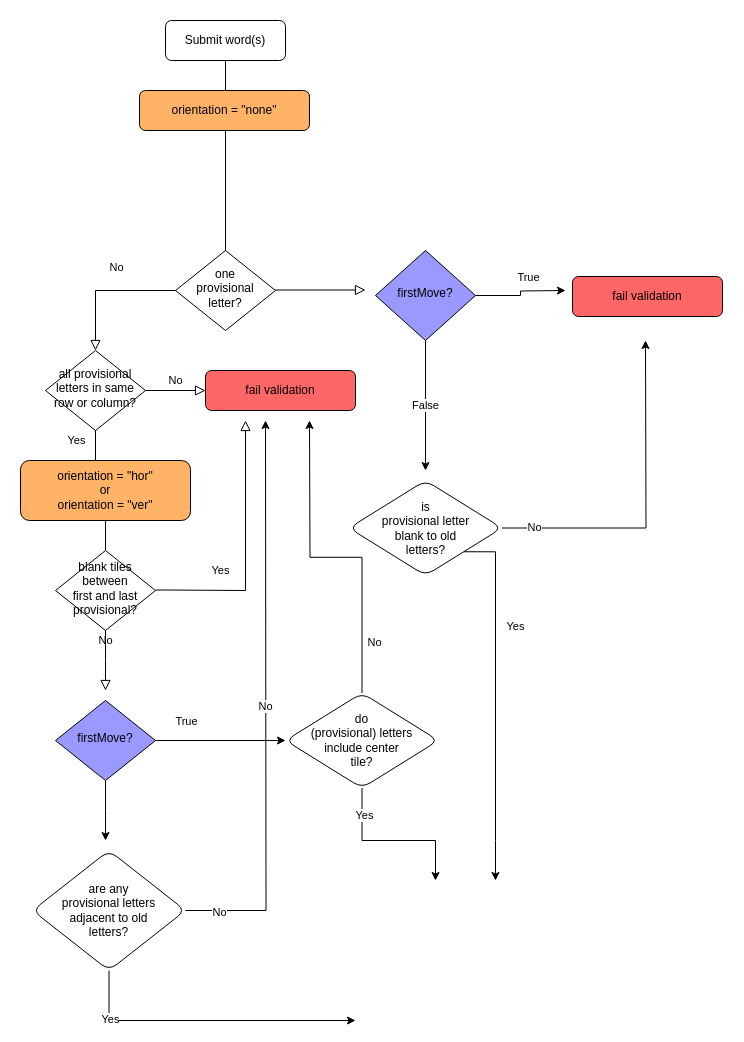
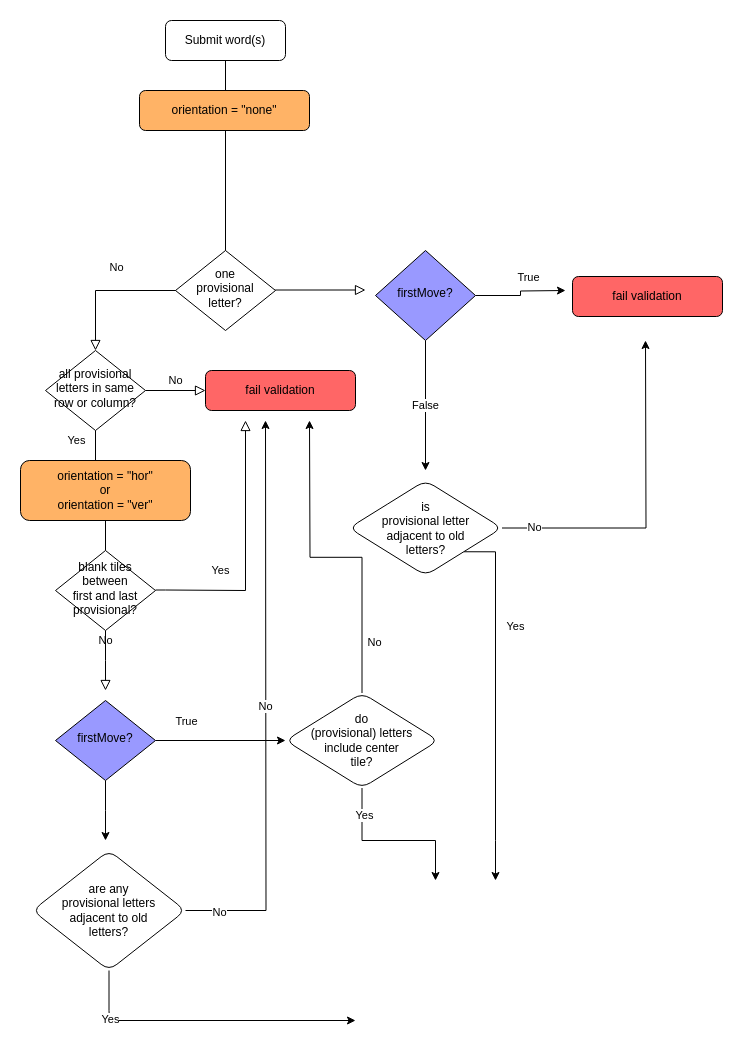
  <mxCell id="0" />
  <mxCell id="1" parent="0" />
  <mxCell id="2" value="" style="rounded=0;html=1;jettySize=auto;orthogonalLoop=1;fontSize=11;endArrow=block;endFill=0;endSize=8;strokeWidth=1;shadow=0;labelBackgroundColor=none;edgeStyle=orthogonalEdgeStyle;startArrow=none;" parent="1" source="29" target="7" edge="1"><mxGeometry relative="1" as="geometry"><Array as="points" /></mxGeometry></mxCell>
  <mxCell id="3" value="No" style="edgeLabel;html=1;align=center;verticalAlign=middle;resizable=0;points=[];" vertex="1" connectable="0" parent="2"><mxGeometry x="0.287" relative="1" as="geometry"><mxPoint x="20" y="-34" as="offset" /></mxGeometry></mxCell>
  <mxCell id="4" value="Submit word(s)" style="rounded=1;whiteSpace=wrap;html=1;fontSize=12;glass=0;strokeWidth=1;shadow=0;" parent="1" vertex="1"><mxGeometry x="165" y="20" width="120" height="40" as="geometry" /></mxCell>
  <mxCell id="5" value="No" style="rounded=0;html=1;jettySize=auto;orthogonalLoop=1;fontSize=11;endArrow=block;endFill=0;endSize=8;strokeWidth=1;shadow=0;labelBackgroundColor=none;edgeStyle=orthogonalEdgeStyle;startArrow=none;" parent="1" source="15" edge="1"><mxGeometry y="20" relative="1" as="geometry"><mxPoint as="offset" /><mxPoint x="105" y="690" as="targetPoint" /></mxGeometry></mxCell>
  <mxCell id="6" value="No" style="edgeStyle=orthogonalEdgeStyle;rounded=0;html=1;jettySize=auto;orthogonalLoop=1;fontSize=11;endArrow=block;endFill=0;endSize=8;strokeWidth=1;shadow=0;labelBackgroundColor=none;" parent="1" source="7" target="8" edge="1"><mxGeometry y="10" relative="1" as="geometry"><mxPoint as="offset" /></mxGeometry></mxCell>
  <mxCell id="7" value="all&amp;nbsp;provisional&lt;br&gt;letters in same row or column?" style="rhombus;whiteSpace=wrap;html=1;shadow=0;fontFamily=Helvetica;fontSize=12;align=center;strokeWidth=1;spacing=6;spacingTop=-4;" parent="1" vertex="1"><mxGeometry x="45" y="350" width="100" height="80" as="geometry" /></mxCell>
  <mxCell id="8" value="fail validation" style="rounded=1;whiteSpace=wrap;html=1;fontSize=12;glass=0;strokeWidth=1;shadow=0;fillColor=#FF6666;" parent="1" vertex="1"><mxGeometry x="205" y="370" width="150" height="40" as="geometry" /></mxCell>
  <mxCell id="9" style="edgeStyle=orthogonalEdgeStyle;rounded=0;orthogonalLoop=1;jettySize=auto;html=1;" edge="1" parent="1" source="11"><mxGeometry relative="1" as="geometry"><mxPoint x="565" y="290" as="targetPoint" /></mxGeometry></mxCell>
  <mxCell id="10" value="False" style="edgeStyle=orthogonalEdgeStyle;rounded=0;orthogonalLoop=1;jettySize=auto;html=1;" edge="1" parent="1" source="11"><mxGeometry relative="1" as="geometry"><mxPoint x="425" y="470" as="targetPoint" /></mxGeometry></mxCell>
  <mxCell id="11" value="firstMove?" style="rhombus;whiteSpace=wrap;html=1;shadow=0;fontFamily=Helvetica;fontSize=12;align=center;strokeWidth=1;spacing=6;spacingTop=-4;fillColor=#9999FF;" vertex="1" parent="1"><mxGeometry x="375" y="250" width="100" height="90" as="geometry" /></mxCell>
  <mxCell id="12" value="&amp;nbsp; &amp;nbsp; &amp;nbsp;" style="edgeStyle=orthogonalEdgeStyle;rounded=0;html=1;jettySize=auto;orthogonalLoop=1;fontSize=11;endArrow=block;endFill=0;endSize=8;strokeWidth=1;shadow=0;labelBackgroundColor=none;" edge="1" parent="1"><mxGeometry y="10" relative="1" as="geometry"><mxPoint as="offset" /><mxPoint x="265" y="289.5" as="sourcePoint" /><mxPoint x="365" y="289.5" as="targetPoint" /><Array as="points"><mxPoint x="275" y="290" /><mxPoint x="275" y="290" /></Array></mxGeometry></mxCell>
  <mxCell id="13" value="True" style="edgeLabel;html=1;align=center;verticalAlign=middle;resizable=0;points=[];" vertex="1" connectable="0" parent="1"><mxGeometry x="527" y="276" as="geometry" /></mxCell>
  <mxCell id="14" value="Yes" style="edgeStyle=orthogonalEdgeStyle;rounded=0;html=1;jettySize=auto;orthogonalLoop=1;fontSize=11;endArrow=block;endFill=0;endSize=8;strokeWidth=1;shadow=0;labelBackgroundColor=none;" edge="1" parent="1"><mxGeometry x="-0.502" y="20" relative="1" as="geometry"><mxPoint as="offset" /><mxPoint x="155" y="589.5" as="sourcePoint" /><mxPoint x="245" y="420" as="targetPoint" /><Array as="points"><mxPoint x="165" y="590" /><mxPoint x="165" y="590" /></Array></mxGeometry></mxCell>
  <mxCell id="15" value="blank tiles between &lt;br&gt;first and last provisional?" style="rhombus;whiteSpace=wrap;html=1;shadow=0;fontFamily=Helvetica;fontSize=12;align=center;strokeWidth=1;spacing=6;spacingTop=-4;" vertex="1" parent="1"><mxGeometry x="55" y="550" width="100" height="80" as="geometry" /></mxCell>
  <mxCell id="16" value="" style="rounded=0;html=1;jettySize=auto;orthogonalLoop=1;fontSize=11;endArrow=none;endFill=0;endSize=8;strokeWidth=1;shadow=0;labelBackgroundColor=none;edgeStyle=orthogonalEdgeStyle;" edge="1" parent="1" source="7" target="15"><mxGeometry y="20" relative="1" as="geometry"><mxPoint as="offset" /><mxPoint x="105" y="430" as="sourcePoint" /><mxPoint x="115" y="620" as="targetPoint" /></mxGeometry></mxCell>
  <mxCell id="17" value="Yes" style="edgeLabel;html=1;align=center;verticalAlign=middle;resizable=0;points=[];" vertex="1" connectable="0" parent="16"><mxGeometry x="-0.8" relative="1" as="geometry"><mxPoint x="-20" y="-4" as="offset" /></mxGeometry></mxCell>
  <mxCell id="18" value="True" style="edgeLabel;html=1;align=center;verticalAlign=middle;resizable=0;points=[];" vertex="1" connectable="0" parent="1"><mxGeometry x="185" y="720" as="geometry" /></mxCell>
  <mxCell id="19" value="orientation = &quot;hor&quot;&lt;br&gt;or&lt;br&gt;orientation = &quot;ver&quot;" style="rounded=1;whiteSpace=wrap;html=1;fontSize=12;glass=0;strokeWidth=1;shadow=0;fillColor=#FFB366;" vertex="1" parent="1"><mxGeometry x="20" y="460" width="170" height="60" as="geometry" /></mxCell>
  <mxCell id="20" value="" style="edgeStyle=orthogonalEdgeStyle;rounded=0;orthogonalLoop=1;jettySize=auto;html=1;exitX=0.5;exitY=0;exitDx=0;exitDy=0;" edge="1" parent="1" source="27"><mxGeometry relative="1" as="geometry"><mxPoint x="352" y="715" as="sourcePoint" /><mxPoint x="309" y="420" as="targetPoint" /></mxGeometry></mxCell>
  <mxCell id="21" value="No" style="edgeLabel;html=1;align=center;verticalAlign=middle;resizable=0;points=[];" vertex="1" connectable="0" parent="20"><mxGeometry x="-0.686" y="-2" relative="1" as="geometry"><mxPoint x="10" as="offset" /></mxGeometry></mxCell>
  <mxCell id="22" style="edgeStyle=orthogonalEdgeStyle;rounded=0;orthogonalLoop=1;jettySize=auto;html=1;entryX=0;entryY=0.5;entryDx=0;entryDy=0;" edge="1" parent="1" source="24" target="27"><mxGeometry relative="1" as="geometry"><mxPoint x="225" y="740" as="targetPoint" /></mxGeometry></mxCell>
  <mxCell id="23" style="edgeStyle=orthogonalEdgeStyle;rounded=0;orthogonalLoop=1;jettySize=auto;html=1;" edge="1" parent="1" source="24"><mxGeometry relative="1" as="geometry"><mxPoint x="105" y="840" as="targetPoint" /></mxGeometry></mxCell>
  <mxCell id="24" value="firstMove?" style="rhombus;whiteSpace=wrap;html=1;shadow=0;fontFamily=Helvetica;fontSize=12;align=center;strokeWidth=1;spacing=6;spacingTop=-4;fillColor=#9999FF;" vertex="1" parent="1"><mxGeometry x="55" y="700" width="100" height="80" as="geometry" /></mxCell>
  <mxCell id="25" style="edgeStyle=orthogonalEdgeStyle;rounded=0;orthogonalLoop=1;jettySize=auto;html=1;" edge="1" parent="1" source="27"><mxGeometry relative="1" as="geometry"><mxPoint x="435" y="880" as="targetPoint" /><Array as="points"><mxPoint x="362" y="840" /><mxPoint x="435" y="840" /></Array></mxGeometry></mxCell>
  <mxCell id="26" value="Yes" style="edgeLabel;html=1;align=center;verticalAlign=middle;resizable=0;points=[];" vertex="1" connectable="0" parent="25"><mxGeometry x="-0.675" y="2" relative="1" as="geometry"><mxPoint as="offset" /></mxGeometry></mxCell>
  <mxCell id="27" value="&lt;span&gt;do &lt;br&gt;(provisional) letters &lt;br&gt;include center &lt;br&gt;tile?&lt;/span&gt;" style="rhombus;whiteSpace=wrap;html=1;rounded=1;shadow=0;strokeWidth=1;glass=0;" vertex="1" parent="1"><mxGeometry x="285" y="692.5" width="153" height="95" as="geometry" /></mxCell>
  <mxCell id="28" value="" style="rounded=0;html=1;jettySize=auto;orthogonalLoop=1;fontSize=11;endArrow=none;endFill=0;endSize=8;strokeWidth=1;shadow=0;labelBackgroundColor=none;edgeStyle=orthogonalEdgeStyle;" edge="1" parent="1" source="4" target="29"><mxGeometry relative="1" as="geometry"><mxPoint x="225" y="70" as="sourcePoint" /><mxPoint x="105" y="350" as="targetPoint" /><Array as="points"><mxPoint x="225" y="290" /><mxPoint x="105" y="290" /></Array></mxGeometry></mxCell>
  <mxCell id="29" value="one &lt;br&gt;provisional letter?" style="rhombus;whiteSpace=wrap;html=1;shadow=0;fontFamily=Helvetica;fontSize=12;align=center;strokeWidth=1;spacing=6;spacingTop=-4;" vertex="1" parent="1"><mxGeometry x="175" y="250" width="100" height="80" as="geometry" /></mxCell>
  <mxCell id="30" style="edgeStyle=orthogonalEdgeStyle;rounded=0;orthogonalLoop=1;jettySize=auto;html=1;" edge="1" parent="1" source="34"><mxGeometry relative="1" as="geometry"><mxPoint x="355" y="1020" as="targetPoint" /><Array as="points"><mxPoint x="109" y="1010" /><mxPoint x="109" y="1010" /></Array></mxGeometry></mxCell>
  <mxCell id="31" value="Yes" style="edgeLabel;html=1;align=center;verticalAlign=middle;resizable=0;points=[];" vertex="1" connectable="0" parent="30"><mxGeometry x="-0.653" y="2" relative="1" as="geometry"><mxPoint as="offset" /></mxGeometry></mxCell>
  <mxCell id="32" value="No" style="edgeStyle=orthogonalEdgeStyle;rounded=0;orthogonalLoop=1;jettySize=auto;html=1;" edge="1" parent="1" source="34"><mxGeometry relative="1" as="geometry"><mxPoint x="265" y="420" as="targetPoint" /></mxGeometry></mxCell>
  <mxCell id="33" value="No" style="edgeLabel;html=1;align=center;verticalAlign=middle;resizable=0;points=[];" vertex="1" connectable="0" parent="32"><mxGeometry x="-0.889" y="-1" relative="1" as="geometry"><mxPoint x="1" as="offset" /></mxGeometry></mxCell>
  <mxCell id="34" value="&lt;span&gt;are any&lt;br&gt;provisional letters &lt;br&gt;adjacent to old&lt;br&gt;letters?&lt;/span&gt;" style="rhombus;whiteSpace=wrap;html=1;rounded=1;shadow=0;strokeWidth=1;glass=0;" vertex="1" parent="1"><mxGeometry x="32" y="850" width="153" height="120" as="geometry" /></mxCell>
  <mxCell id="35" value="fail validation" style="rounded=1;whiteSpace=wrap;html=1;fontSize=12;glass=0;strokeWidth=1;shadow=0;fillColor=#FF6666;" vertex="1" parent="1"><mxGeometry x="572" y="276" width="150" height="40" as="geometry" /></mxCell>
  <mxCell id="36" value="orientation = &quot;none&quot;" style="rounded=1;whiteSpace=wrap;html=1;fontSize=12;glass=0;strokeWidth=1;shadow=0;fillColor=#FFB366;" vertex="1" parent="1"><mxGeometry x="139" y="90" width="170" height="40" as="geometry" /></mxCell>
  <mxCell id="37" style="edgeStyle=orthogonalEdgeStyle;rounded=0;orthogonalLoop=1;jettySize=auto;html=1;" edge="1" parent="1" source="40"><mxGeometry relative="1" as="geometry"><mxPoint x="645" y="340" as="targetPoint" /></mxGeometry></mxCell>
  <mxCell id="38" value="No" style="edgeLabel;html=1;align=center;verticalAlign=middle;resizable=0;points=[];" vertex="1" connectable="0" parent="37"><mxGeometry x="-0.81" y="1" relative="1" as="geometry"><mxPoint x="1" as="offset" /></mxGeometry></mxCell>
  <mxCell id="39" value="Yes" style="edgeStyle=orthogonalEdgeStyle;rounded=0;orthogonalLoop=1;jettySize=auto;html=1;exitX=1;exitY=1;exitDx=0;exitDy=0;" edge="1" parent="1" source="40"><mxGeometry x="-0.412" y="20" relative="1" as="geometry"><mxPoint x="495" y="880" as="targetPoint" /><mxPoint x="425" y="600" as="sourcePoint" /><Array as="points"><mxPoint x="495" y="551" /><mxPoint x="495" y="840" /></Array><mxPoint as="offset" /></mxGeometry></mxCell>
- <mxCell id="40" value="&lt;span&gt;is&lt;br&gt;provisional letter&lt;br&gt;blank to old&lt;br&gt;letters?&lt;/span&gt;" style="rhombus;whiteSpace=wrap;html=1;rounded=1;shadow=0;strokeWidth=1;glass=0;" vertex="1" parent="1"><mxGeometry x="348.5" y="480" width="153" height="95" as="geometry" /></mxCell>
+ <mxCell id="40" value="&lt;span&gt;is&lt;br&gt;provisional letter&lt;br&gt;adjacent to old&lt;br&gt;letters?&lt;/span&gt;" style="rhombus;whiteSpace=wrap;html=1;rounded=1;shadow=0;strokeWidth=1;glass=0;" vertex="1" parent="1"><mxGeometry x="348.5" y="480" width="153" height="95" as="geometry" /></mxCell>
